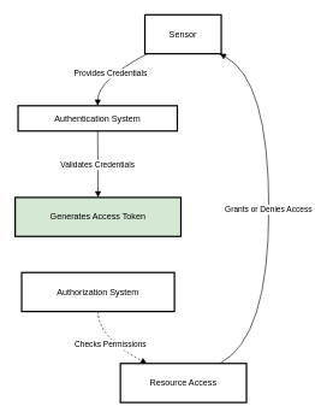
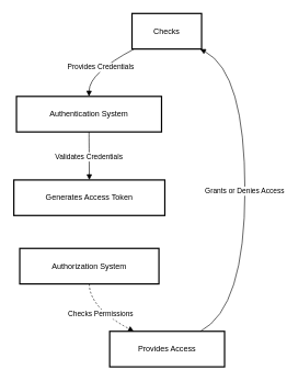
  <mxCell id="0" />
  <mxCell id="1" parent="0" />
- <mxCell id="2" value="Sensor" style="whiteSpace=wrap;strokeWidth=2;" vertex="1" parent="1"><mxGeometry x="200" y="20" width="106" height="54" as="geometry" /></mxCell>
- <mxCell id="3" value="Authentication System" style="whiteSpace=wrap;strokeWidth=2;" vertex="1" parent="1"><mxGeometry x="24" y="146" width="221" height="35" as="geometry" /></mxCell>
- <mxCell id="4" value="Generates Access Token" style="whiteSpace=wrap;strokeWidth=2;fillColor=#d5e8d4;" vertex="1" parent="1"><mxGeometry x="20" y="273" width="230" height="54" as="geometry" /></mxCell>
+ <mxCell id="2" value="Checks" style="whiteSpace=wrap;strokeWidth=2;" vertex="1" parent="1"><mxGeometry x="200" y="20" width="106" height="54" as="geometry" /></mxCell>
+ <mxCell id="3" value="Authentication System" style="whiteSpace=wrap;strokeWidth=2;" vertex="1" parent="1"><mxGeometry x="24" y="146" width="221" height="54" as="geometry" /></mxCell>
+ <mxCell id="4" value="Generates Access Token" style="whiteSpace=wrap;strokeWidth=2;" vertex="1" parent="1"><mxGeometry x="20" y="273" width="230" height="54" as="geometry" /></mxCell>
  <mxCell id="5" value="Authorization System" style="whiteSpace=wrap;strokeWidth=2;" vertex="1" parent="1"><mxGeometry x="29" y="377" width="212" height="54" as="geometry" /></mxCell>
- <mxCell id="6" value="Resource Access" style="whiteSpace=wrap;strokeWidth=2;" vertex="1" parent="1"><mxGeometry x="166" y="503" width="175" height="54" as="geometry" /></mxCell>
+ <mxCell id="6" value="Provides Access" style="whiteSpace=wrap;strokeWidth=2;" vertex="1" parent="1"><mxGeometry x="166" y="503" width="175" height="54" as="geometry" /></mxCell>
  <mxCell id="7" value="Provides Credentials" style="curved=1;startArrow=none;endArrow=block;exitX=0.03;exitY=1;entryX=0.5;entryY=0.01;rounded=0;" edge="1" parent="1" source="2" target="3"><mxGeometry relative="1" as="geometry"><Array as="points"><mxPoint x="135" y="110" /></Array></mxGeometry></mxCell>
  <mxCell id="8" value="Validates Credentials" style="curved=1;startArrow=none;endArrow=block;exitX=0.5;exitY=1.01;entryX=0.5;entryY=0;rounded=0;" edge="1" parent="1" source="3" target="4"><mxGeometry relative="1" as="geometry"><Array as="points" /></mxGeometry></mxCell>
  <mxCell id="9" value="Checks Permissions" style="curved=1;startArrow=none;endArrow=block;exitX=0.5;exitY=1;entryX=0.21;entryY=0;rounded=0;dashed=1;" edge="1" parent="1" source="5" target="6"><mxGeometry relative="1" as="geometry"><Array as="points"><mxPoint x="135" y="467" /></Array></mxGeometry></mxCell>
  <mxCell id="10" value="Grants or Denies Access" style="curved=1;startArrow=none;endArrow=block;exitX=0.79;exitY=0;entryX=0.98;entryY=1;rounded=0;" edge="1" parent="1" source="6" target="2"><mxGeometry relative="1" as="geometry"><Array as="points"><mxPoint x="372" y="467" /><mxPoint x="372" y="110" /></Array></mxGeometry></mxCell>
